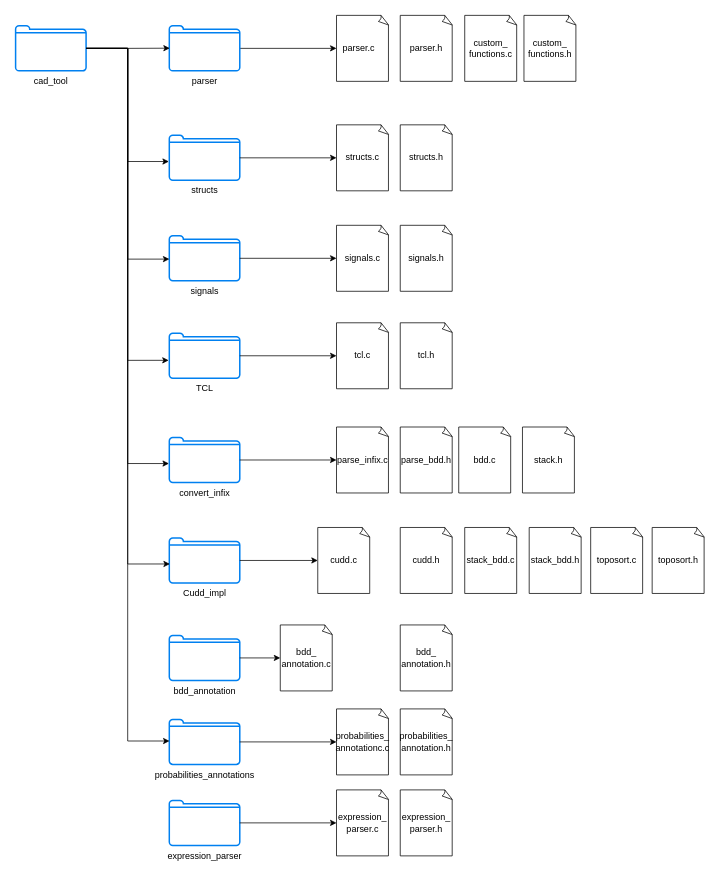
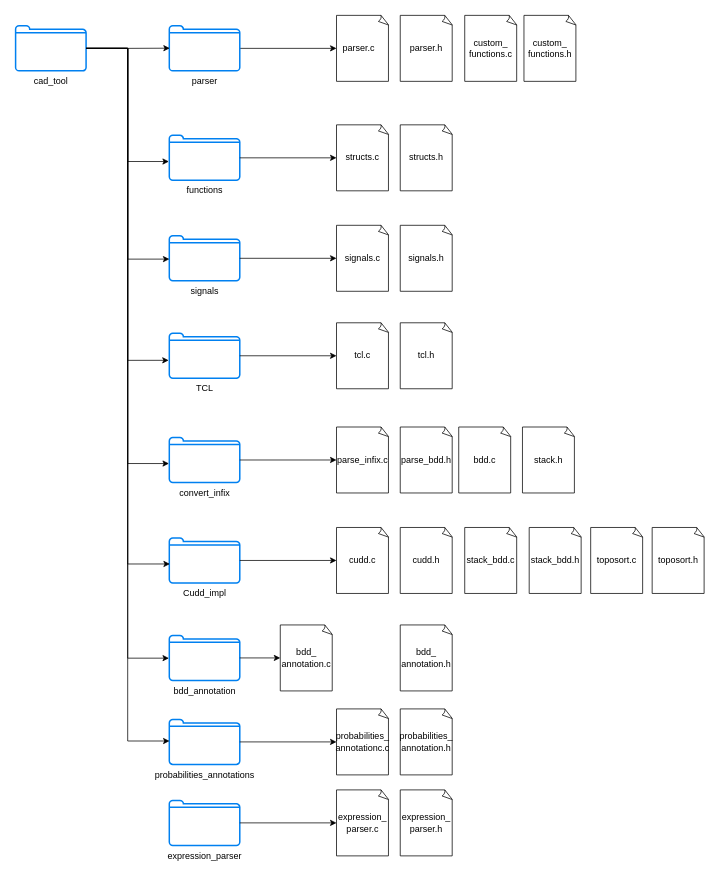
  <mxCell id="0" />
  <mxCell id="1" parent="0" />
  <mxCell id="2" value="cad_tool" style="html=1;verticalLabelPosition=bottom;align=center;labelBackgroundColor=#ffffff;verticalAlign=top;strokeWidth=2;strokeColor=#0080F0;shadow=0;dashed=0;shape=mxgraph.ios7.icons.folder;" vertex="1" parent="1"><mxGeometry x="20" y="34" width="94" height="60" as="geometry" /></mxCell>
  <mxCell id="3" value="parser.c&lt;span style=&quot;white-space: pre;&quot;&gt;&#09;&lt;/span&gt;" style="whiteSpace=wrap;html=1;shape=mxgraph.basic.document" vertex="1" parent="1"><mxGeometry x="448" y="20" width="70" height="88" as="geometry" /></mxCell>
  <mxCell id="4" style="edgeStyle=orthogonalEdgeStyle;rounded=0;orthogonalLoop=1;jettySize=auto;html=1;" edge="1" parent="1" source="5" target="3"><mxGeometry relative="1" as="geometry" /></mxCell>
  <mxCell id="5" value="parser" style="html=1;verticalLabelPosition=bottom;align=center;labelBackgroundColor=#ffffff;verticalAlign=top;strokeWidth=2;strokeColor=#0080F0;shadow=0;dashed=0;shape=mxgraph.ios7.icons.folder;" vertex="1" parent="1"><mxGeometry x="225" y="34" width="94" height="60" as="geometry" /></mxCell>
  <mxCell id="6" style="edgeStyle=orthogonalEdgeStyle;rounded=0;orthogonalLoop=1;jettySize=auto;html=1;entryX=0.007;entryY=0.496;entryDx=0;entryDy=0;entryPerimeter=0;" edge="1" parent="1" source="2" target="5"><mxGeometry relative="1" as="geometry" /></mxCell>
  <mxCell id="7" value="parser.h" style="whiteSpace=wrap;html=1;shape=mxgraph.basic.document" vertex="1" parent="1"><mxGeometry x="533" y="20" width="70" height="88" as="geometry" /></mxCell>
  <mxCell id="8" value="custom_&lt;br&gt;functions.c" style="whiteSpace=wrap;html=1;shape=mxgraph.basic.document" vertex="1" parent="1"><mxGeometry x="619" y="20" width="70" height="88" as="geometry" /></mxCell>
  <mxCell id="9" value="custom_&lt;br&gt;functions.h" style="whiteSpace=wrap;html=1;shape=mxgraph.basic.document" vertex="1" parent="1"><mxGeometry x="698" y="20" width="70" height="88" as="geometry" /></mxCell>
- <mxCell id="10" value="structs" style="html=1;verticalLabelPosition=bottom;align=center;labelBackgroundColor=#ffffff;verticalAlign=top;strokeWidth=2;strokeColor=#0080F0;shadow=0;dashed=0;shape=mxgraph.ios7.icons.folder;" vertex="1" parent="1"><mxGeometry x="225" y="180" width="94" height="60" as="geometry" /></mxCell>
+ <mxCell id="10" value="functions" style="html=1;verticalLabelPosition=bottom;align=center;labelBackgroundColor=#ffffff;verticalAlign=top;strokeWidth=2;strokeColor=#0080F0;shadow=0;dashed=0;shape=mxgraph.ios7.icons.folder;" vertex="1" parent="1"><mxGeometry x="225" y="180" width="94" height="60" as="geometry" /></mxCell>
  <mxCell id="11" style="edgeStyle=orthogonalEdgeStyle;rounded=0;orthogonalLoop=1;jettySize=auto;html=1;entryX=-0.006;entryY=0.582;entryDx=0;entryDy=0;entryPerimeter=0;" edge="1" parent="1" source="2" target="10"><mxGeometry relative="1" as="geometry" /></mxCell>
  <mxCell id="12" value="structs.c" style="whiteSpace=wrap;html=1;shape=mxgraph.basic.document" vertex="1" parent="1"><mxGeometry x="448" y="166" width="70" height="88" as="geometry" /></mxCell>
  <mxCell id="13" value="structs.h" style="whiteSpace=wrap;html=1;shape=mxgraph.basic.document" vertex="1" parent="1"><mxGeometry x="533" y="166" width="70" height="88" as="geometry" /></mxCell>
  <mxCell id="14" style="edgeStyle=orthogonalEdgeStyle;rounded=0;orthogonalLoop=1;jettySize=auto;html=1;entryX=0;entryY=0.5;entryDx=0;entryDy=0;entryPerimeter=0;" edge="1" parent="1" source="10" target="12"><mxGeometry relative="1" as="geometry" /></mxCell>
  <mxCell id="15" value="signals" style="html=1;verticalLabelPosition=bottom;align=center;labelBackgroundColor=#ffffff;verticalAlign=top;strokeWidth=2;strokeColor=#0080F0;shadow=0;dashed=0;shape=mxgraph.ios7.icons.folder;" vertex="1" parent="1"><mxGeometry x="225" y="314" width="94" height="60" as="geometry" /></mxCell>
  <mxCell id="16" value="signals.c" style="whiteSpace=wrap;html=1;shape=mxgraph.basic.document" vertex="1" parent="1"><mxGeometry x="448" y="300" width="70" height="88" as="geometry" /></mxCell>
  <mxCell id="17" value="signals.h" style="whiteSpace=wrap;html=1;shape=mxgraph.basic.document" vertex="1" parent="1"><mxGeometry x="533" y="300" width="70" height="88" as="geometry" /></mxCell>
  <mxCell id="18" style="edgeStyle=orthogonalEdgeStyle;rounded=0;orthogonalLoop=1;jettySize=auto;html=1;entryX=0;entryY=0.5;entryDx=0;entryDy=0;entryPerimeter=0;" edge="1" parent="1" source="15" target="16"><mxGeometry relative="1" as="geometry" /></mxCell>
  <mxCell id="19" style="edgeStyle=orthogonalEdgeStyle;rounded=0;orthogonalLoop=1;jettySize=auto;html=1;entryX=0.001;entryY=0.518;entryDx=0;entryDy=0;entryPerimeter=0;" edge="1" parent="1" source="2" target="15"><mxGeometry relative="1" as="geometry" /></mxCell>
  <mxCell id="20" value="TCL" style="html=1;verticalLabelPosition=bottom;align=center;labelBackgroundColor=#ffffff;verticalAlign=top;strokeWidth=2;strokeColor=#0080F0;shadow=0;dashed=0;shape=mxgraph.ios7.icons.folder;" vertex="1" parent="1"><mxGeometry x="225" y="444" width="94" height="60" as="geometry" /></mxCell>
  <mxCell id="21" value="tcl.c" style="whiteSpace=wrap;html=1;shape=mxgraph.basic.document" vertex="1" parent="1"><mxGeometry x="448" y="430" width="70" height="88" as="geometry" /></mxCell>
  <mxCell id="22" value="tcl.h" style="whiteSpace=wrap;html=1;shape=mxgraph.basic.document" vertex="1" parent="1"><mxGeometry x="533" y="430" width="70" height="88" as="geometry" /></mxCell>
  <mxCell id="23" style="edgeStyle=orthogonalEdgeStyle;rounded=0;orthogonalLoop=1;jettySize=auto;html=1;entryX=0;entryY=0.5;entryDx=0;entryDy=0;entryPerimeter=0;" edge="1" parent="1" source="20" target="21"><mxGeometry relative="1" as="geometry" /></mxCell>
  <mxCell id="24" style="edgeStyle=orthogonalEdgeStyle;rounded=0;orthogonalLoop=1;jettySize=auto;html=1;entryX=-0.009;entryY=0.601;entryDx=0;entryDy=0;entryPerimeter=0;" edge="1" parent="1" source="2" target="20"><mxGeometry relative="1" as="geometry" /></mxCell>
  <mxCell id="25" value="convert_infix" style="html=1;verticalLabelPosition=bottom;align=center;labelBackgroundColor=#ffffff;verticalAlign=top;strokeWidth=2;strokeColor=#0080F0;shadow=0;dashed=0;shape=mxgraph.ios7.icons.folder;" vertex="1" parent="1"><mxGeometry x="225" y="583" width="94" height="60" as="geometry" /></mxCell>
  <mxCell id="26" value="parse_infix.c" style="whiteSpace=wrap;html=1;shape=mxgraph.basic.document" vertex="1" parent="1"><mxGeometry x="448" y="569" width="70" height="88" as="geometry" /></mxCell>
  <mxCell id="27" value="parse_bdd.h" style="whiteSpace=wrap;html=1;shape=mxgraph.basic.document" vertex="1" parent="1"><mxGeometry x="533" y="569" width="70" height="88" as="geometry" /></mxCell>
  <mxCell id="28" style="edgeStyle=orthogonalEdgeStyle;rounded=0;orthogonalLoop=1;jettySize=auto;html=1;entryX=0;entryY=0.5;entryDx=0;entryDy=0;entryPerimeter=0;" edge="1" parent="1" source="25" target="26"><mxGeometry relative="1" as="geometry" /></mxCell>
  <mxCell id="29" value="Cudd_impl" style="html=1;verticalLabelPosition=bottom;align=center;labelBackgroundColor=#ffffff;verticalAlign=top;strokeWidth=2;strokeColor=#0080F0;shadow=0;dashed=0;shape=mxgraph.ios7.icons.folder;" vertex="1" parent="1"><mxGeometry x="225" y="717" width="94" height="60" as="geometry" /></mxCell>
- <mxCell id="30" value="cudd.c" style="whiteSpace=wrap;html=1;shape=mxgraph.basic.document" vertex="1" parent="1"><mxGeometry x="423" y="703" width="70" height="88" as="geometry" /></mxCell>
+ <mxCell id="30" value="cudd.c" style="whiteSpace=wrap;html=1;shape=mxgraph.basic.document" vertex="1" parent="1"><mxGeometry x="448" y="703" width="70" height="88" as="geometry" /></mxCell>
  <mxCell id="31" value="cudd.h" style="whiteSpace=wrap;html=1;shape=mxgraph.basic.document" vertex="1" parent="1"><mxGeometry x="533" y="703" width="70" height="88" as="geometry" /></mxCell>
  <mxCell id="32" style="edgeStyle=orthogonalEdgeStyle;rounded=0;orthogonalLoop=1;jettySize=auto;html=1;entryX=0;entryY=0.5;entryDx=0;entryDy=0;entryPerimeter=0;" edge="1" parent="1" source="29" target="30"><mxGeometry relative="1" as="geometry" /></mxCell>
  <mxCell id="33" value="bdd_annotation" style="html=1;verticalLabelPosition=bottom;align=center;labelBackgroundColor=#ffffff;verticalAlign=top;strokeWidth=2;strokeColor=#0080F0;shadow=0;dashed=0;shape=mxgraph.ios7.icons.folder;" vertex="1" parent="1"><mxGeometry x="225" y="847" width="94" height="60" as="geometry" /></mxCell>
  <mxCell id="34" value="bdd_&lt;br&gt;annotation.c" style="whiteSpace=wrap;html=1;shape=mxgraph.basic.document" vertex="1" parent="1"><mxGeometry x="373" y="833" width="70" height="88" as="geometry" /></mxCell>
  <mxCell id="35" value="bdd_&lt;br&gt;annotation.h" style="whiteSpace=wrap;html=1;shape=mxgraph.basic.document" vertex="1" parent="1"><mxGeometry x="533" y="833" width="70" height="88" as="geometry" /></mxCell>
  <mxCell id="36" style="edgeStyle=orthogonalEdgeStyle;rounded=0;orthogonalLoop=1;jettySize=auto;html=1;entryX=0;entryY=0.5;entryDx=0;entryDy=0;entryPerimeter=0;" edge="1" parent="1" source="33" target="34"><mxGeometry relative="1" as="geometry" /></mxCell>
  <mxCell id="37" value="bdd.c" style="whiteSpace=wrap;html=1;shape=mxgraph.basic.document" vertex="1" parent="1"><mxGeometry x="611" y="569" width="70" height="88" as="geometry" /></mxCell>
  <mxCell id="38" value="stack.h" style="whiteSpace=wrap;html=1;shape=mxgraph.basic.document" vertex="1" parent="1"><mxGeometry x="696" y="569" width="70" height="88" as="geometry" /></mxCell>
  <mxCell id="39" value="stack_bdd.c" style="whiteSpace=wrap;html=1;shape=mxgraph.basic.document" vertex="1" parent="1"><mxGeometry x="619" y="703" width="70" height="88" as="geometry" /></mxCell>
  <mxCell id="40" value="stack_bdd.h" style="whiteSpace=wrap;html=1;shape=mxgraph.basic.document" vertex="1" parent="1"><mxGeometry x="705" y="703" width="70" height="88" as="geometry" /></mxCell>
  <mxCell id="41" value="toposort.c" style="whiteSpace=wrap;html=1;shape=mxgraph.basic.document" vertex="1" parent="1"><mxGeometry x="787" y="703" width="70" height="88" as="geometry" /></mxCell>
  <mxCell id="42" value="toposort.h" style="whiteSpace=wrap;html=1;shape=mxgraph.basic.document" vertex="1" parent="1"><mxGeometry x="869" y="703" width="70" height="88" as="geometry" /></mxCell>
  <mxCell id="43" value="probabilities_annotations" style="html=1;verticalLabelPosition=bottom;align=center;labelBackgroundColor=#ffffff;verticalAlign=top;strokeWidth=2;strokeColor=#0080F0;shadow=0;dashed=0;shape=mxgraph.ios7.icons.folder;" vertex="1" parent="1"><mxGeometry x="225" y="959" width="94" height="60" as="geometry" /></mxCell>
  <mxCell id="44" value="probabilities_&lt;br&gt;annotationc.c" style="whiteSpace=wrap;html=1;shape=mxgraph.basic.document" vertex="1" parent="1"><mxGeometry x="448" y="945" width="70" height="88" as="geometry" /></mxCell>
  <mxCell id="45" value="probabilities_&lt;br&gt;annotation.h" style="whiteSpace=wrap;html=1;shape=mxgraph.basic.document" vertex="1" parent="1"><mxGeometry x="533" y="945" width="70" height="88" as="geometry" /></mxCell>
  <mxCell id="46" style="edgeStyle=orthogonalEdgeStyle;rounded=0;orthogonalLoop=1;jettySize=auto;html=1;entryX=0;entryY=0.5;entryDx=0;entryDy=0;entryPerimeter=0;" edge="1" parent="1" source="43" target="44"><mxGeometry relative="1" as="geometry" /></mxCell>
  <mxCell id="47" style="edgeStyle=orthogonalEdgeStyle;rounded=0;orthogonalLoop=1;jettySize=auto;html=1;entryX=-0.005;entryY=0.579;entryDx=0;entryDy=0;entryPerimeter=0;" edge="1" parent="1" source="2" target="25"><mxGeometry relative="1" as="geometry" /></mxCell>
  <mxCell id="48" style="edgeStyle=orthogonalEdgeStyle;rounded=0;orthogonalLoop=1;jettySize=auto;html=1;entryX=0.008;entryY=0.578;entryDx=0;entryDy=0;entryPerimeter=0;" edge="1" parent="1" source="2" target="29"><mxGeometry relative="1" as="geometry" /></mxCell>
+ <mxCell id="49" style="edgeStyle=orthogonalEdgeStyle;rounded=0;orthogonalLoop=1;jettySize=auto;html=1;entryX=-0.005;entryY=0.505;entryDx=0;entryDy=0;entryPerimeter=0;" edge="1" parent="1" source="2" target="33"><mxGeometry relative="1" as="geometry" /></mxCell>
  <mxCell id="50" style="edgeStyle=orthogonalEdgeStyle;rounded=0;orthogonalLoop=1;jettySize=auto;html=1;entryX=0.003;entryY=0.48;entryDx=0;entryDy=0;entryPerimeter=0;" edge="1" parent="1" source="2" target="43"><mxGeometry relative="1" as="geometry" /></mxCell>
  <mxCell id="51" value="expression_parser" style="html=1;verticalLabelPosition=bottom;align=center;labelBackgroundColor=#ffffff;verticalAlign=top;strokeWidth=2;strokeColor=#0080F0;shadow=0;dashed=0;shape=mxgraph.ios7.icons.folder;" vertex="1" parent="1"><mxGeometry x="225" y="1067" width="94" height="60" as="geometry" /></mxCell>
  <mxCell id="52" value="expression_&lt;br&gt;parser.c" style="whiteSpace=wrap;html=1;shape=mxgraph.basic.document" vertex="1" parent="1"><mxGeometry x="448" y="1053" width="70" height="88" as="geometry" /></mxCell>
  <mxCell id="53" value="expression_&lt;br&gt;parser.h" style="whiteSpace=wrap;html=1;shape=mxgraph.basic.document" vertex="1" parent="1"><mxGeometry x="533" y="1053" width="70" height="88" as="geometry" /></mxCell>
  <mxCell id="54" style="edgeStyle=orthogonalEdgeStyle;rounded=0;orthogonalLoop=1;jettySize=auto;html=1;entryX=0;entryY=0.5;entryDx=0;entryDy=0;entryPerimeter=0;" edge="1" parent="1" source="51" target="52"><mxGeometry relative="1" as="geometry" /></mxCell>
